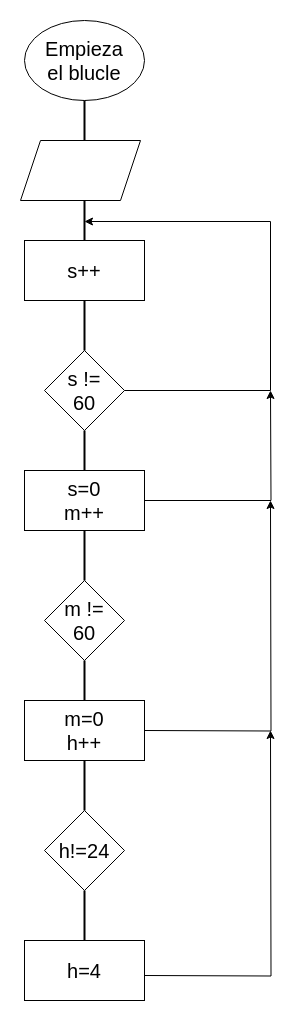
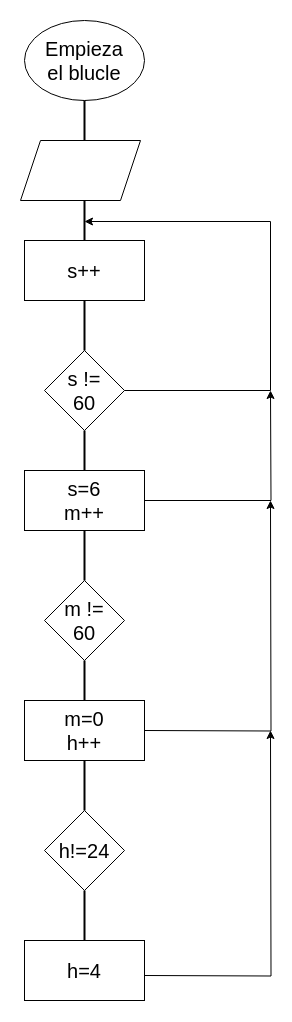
  <mxCell id="0" />
  <mxCell id="1" parent="0" />
  <mxCell id="2" value="" style="ellipse;whiteSpace=wrap;html=1;" parent="1" vertex="1"><mxGeometry x="24" y="20" width="120" height="80" as="geometry" /></mxCell>
  <mxCell id="3" value="Empieza el blucle" style="text;html=1;strokeColor=none;fillColor=none;align=center;verticalAlign=middle;whiteSpace=wrap;rounded=0;fontSize=20;" parent="1" vertex="1"><mxGeometry x="54" y="45" width="60" height="30" as="geometry" /></mxCell>
  <mxCell id="4" value="" style="line;strokeWidth=2;direction=south;html=1;fontSize=20;" parent="1" vertex="1"><mxGeometry x="79" y="100" width="10" height="40" as="geometry" /></mxCell>
  <mxCell id="5" value="" style="shape=parallelogram;perimeter=parallelogramPerimeter;whiteSpace=wrap;html=1;fixedSize=1;fontSize=20;" parent="1" vertex="1"><mxGeometry x="20" y="140" width="120" height="60" as="geometry" /></mxCell>
  <mxCell id="6" value="" style="line;strokeWidth=2;direction=south;html=1;fontSize=20;" parent="1" vertex="1"><mxGeometry x="79" y="200" width="10" height="40" as="geometry" /></mxCell>
  <mxCell id="7" value="" style="rounded=0;whiteSpace=wrap;html=1;fontSize=20;" parent="1" vertex="1"><mxGeometry x="24" y="240" width="120" height="60" as="geometry" /></mxCell>
  <mxCell id="8" value="s++" style="text;html=1;strokeColor=none;fillColor=none;align=center;verticalAlign=middle;whiteSpace=wrap;rounded=0;fontSize=20;" parent="1" vertex="1"><mxGeometry x="54" y="255" width="60" height="30" as="geometry" /></mxCell>
  <mxCell id="9" value="" style="rhombus;whiteSpace=wrap;html=1;fontSize=20;" parent="1" vertex="1"><mxGeometry x="44" y="350" width="80" height="80" as="geometry" /></mxCell>
  <mxCell id="10" value="s != 60" style="text;html=1;strokeColor=none;fillColor=none;align=center;verticalAlign=middle;whiteSpace=wrap;rounded=0;fontSize=20;" parent="1" vertex="1"><mxGeometry x="54" y="375" width="60" height="30" as="geometry" /></mxCell>
  <mxCell id="11" value="" style="line;strokeWidth=2;direction=south;html=1;fontSize=20;" parent="1" vertex="1"><mxGeometry x="79" y="300" width="10" height="50" as="geometry" /></mxCell>
  <mxCell id="12" value="" style="endArrow=classic;html=1;rounded=0;fontSize=20;edgeStyle=orthogonalEdgeStyle;" parent="1" edge="1"><mxGeometry width="50" height="50" relative="1" as="geometry"><mxPoint x="124" y="390" as="sourcePoint" /><mxPoint x="84" y="221" as="targetPoint" /><Array as="points"><mxPoint x="270" y="390" /><mxPoint x="270" y="221" /></Array></mxGeometry></mxCell>
  <mxCell id="13" value="" style="line;strokeWidth=2;direction=south;html=1;fontSize=20;" parent="1" vertex="1"><mxGeometry x="79" y="430" width="10" height="50" as="geometry" /></mxCell>
  <mxCell id="14" value="" style="rounded=0;whiteSpace=wrap;html=1;fontSize=20;verticalAlign=top;" parent="1" vertex="1"><mxGeometry x="24" y="470" width="120" height="60" as="geometry" /></mxCell>
- <mxCell id="15" value="s=0&lt;br&gt;m++" style="text;html=1;strokeColor=none;fillColor=none;align=center;verticalAlign=middle;whiteSpace=wrap;rounded=0;fontSize=20;" parent="1" vertex="1"><mxGeometry x="54" y="485" width="60" height="30" as="geometry" /></mxCell>
+ <mxCell id="15" value="s=6&lt;br&gt;m++" style="text;html=1;strokeColor=none;fillColor=none;align=center;verticalAlign=middle;whiteSpace=wrap;rounded=0;fontSize=20;" parent="1" vertex="1"><mxGeometry x="54" y="485" width="60" height="30" as="geometry" /></mxCell>
  <mxCell id="16" value="" style="line;strokeWidth=2;direction=south;html=1;fontSize=20;" parent="1" vertex="1"><mxGeometry x="79" y="530" width="10" height="50" as="geometry" /></mxCell>
  <mxCell id="17" value="" style="rhombus;whiteSpace=wrap;html=1;fontSize=20;verticalAlign=top;" parent="1" vertex="1"><mxGeometry x="44" y="580" width="80" height="80" as="geometry" /></mxCell>
  <mxCell id="18" value="m != 60" style="text;html=1;strokeColor=none;fillColor=none;align=center;verticalAlign=middle;whiteSpace=wrap;rounded=0;fontSize=20;" parent="1" vertex="1"><mxGeometry x="54" y="605" width="60" height="30" as="geometry" /></mxCell>
  <mxCell id="19" value="" style="line;strokeWidth=2;direction=south;html=1;fontSize=20;" parent="1" vertex="1"><mxGeometry x="79" y="660" width="10" height="50" as="geometry" /></mxCell>
  <mxCell id="20" value="" style="rounded=0;whiteSpace=wrap;html=1;fontSize=20;verticalAlign=top;" parent="1" vertex="1"><mxGeometry x="24" y="700" width="120" height="60" as="geometry" /></mxCell>
  <mxCell id="21" value="" style="endArrow=classic;html=1;rounded=0;fontSize=20;edgeStyle=orthogonalEdgeStyle;exitX=1;exitY=0.5;exitDx=0;exitDy=0;" parent="1" edge="1"><mxGeometry width="50" height="50" relative="1" as="geometry"><mxPoint x="144" y="730" as="sourcePoint" /><mxPoint x="270" y="500" as="targetPoint" /></mxGeometry></mxCell>
  <mxCell id="22" value="m=0&lt;br&gt;h++" style="text;html=1;strokeColor=none;fillColor=none;align=center;verticalAlign=middle;whiteSpace=wrap;rounded=0;fontSize=20;" parent="1" vertex="1"><mxGeometry x="54" y="715" width="60" height="30" as="geometry" /></mxCell>
  <mxCell id="23" value="" style="endArrow=classic;html=1;rounded=0;fontSize=20;edgeStyle=orthogonalEdgeStyle;exitX=1;exitY=0.5;exitDx=0;exitDy=0;" parent="1" source="14" edge="1"><mxGeometry width="50" height="50" relative="1" as="geometry"><mxPoint x="150" y="500" as="sourcePoint" /><mxPoint x="270" y="390" as="targetPoint" /></mxGeometry></mxCell>
  <mxCell id="24" value="" style="line;strokeWidth=2;direction=south;html=1;fontSize=20;" parent="1" vertex="1"><mxGeometry x="79" y="760" width="10" height="50" as="geometry" /></mxCell>
  <mxCell id="25" value="" style="rhombus;whiteSpace=wrap;html=1;fontSize=20;verticalAlign=top;" parent="1" vertex="1"><mxGeometry x="44" y="810" width="80" height="80" as="geometry" /></mxCell>
  <mxCell id="26" value="h!=24" style="text;html=1;strokeColor=none;fillColor=none;align=center;verticalAlign=middle;whiteSpace=wrap;rounded=0;fontSize=20;" parent="1" vertex="1"><mxGeometry x="54" y="835" width="60" height="30" as="geometry" /></mxCell>
  <mxCell id="27" value="" style="rounded=0;whiteSpace=wrap;html=1;fontSize=20;verticalAlign=top;" parent="1" vertex="1"><mxGeometry x="24" y="940" width="120" height="60" as="geometry" /></mxCell>
  <mxCell id="28" value="" style="line;strokeWidth=2;direction=south;html=1;fontSize=20;" parent="1" vertex="1"><mxGeometry x="79" y="890" width="10" height="50" as="geometry" /></mxCell>
  <mxCell id="29" value="h=4" style="text;html=1;strokeColor=none;fillColor=none;align=center;verticalAlign=middle;whiteSpace=wrap;rounded=0;fontSize=20;" parent="1" vertex="1"><mxGeometry x="54" y="955" width="60" height="30" as="geometry" /></mxCell>
  <mxCell id="30" value="" style="endArrow=classic;html=1;rounded=0;fontSize=20;edgeStyle=orthogonalEdgeStyle;exitX=1;exitY=0.5;exitDx=0;exitDy=0;" parent="1" edge="1"><mxGeometry width="50" height="50" relative="1" as="geometry"><mxPoint x="144" y="975" as="sourcePoint" /><mxPoint x="270" y="730" as="targetPoint" /></mxGeometry></mxCell>
